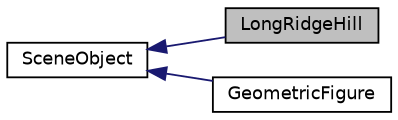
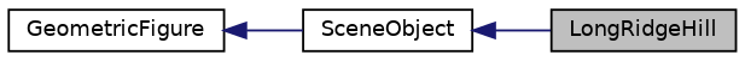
  digraph {
    rankdir=LR
    node [color=black fillcolor=white fontname=Helvetica fontsize=10 shape=record style=filled]
    edge [color=midnightblue dir=back fontname=Helvetica fontsize=10 labelfontname=Helvetica labelfontsize=10 style=solid]
    n1 [fillcolor=grey75 fontcolor=black height=0.2 label=LongRidgeHill width=0.4]
    n2 [height=0.2 label=GeometricFigure width=0.4]
    n3 [height=0.2 label=SceneObject width=0.4]
    n3 -> n1
-   n3 -> n2
+   n2 -> n3
  }
